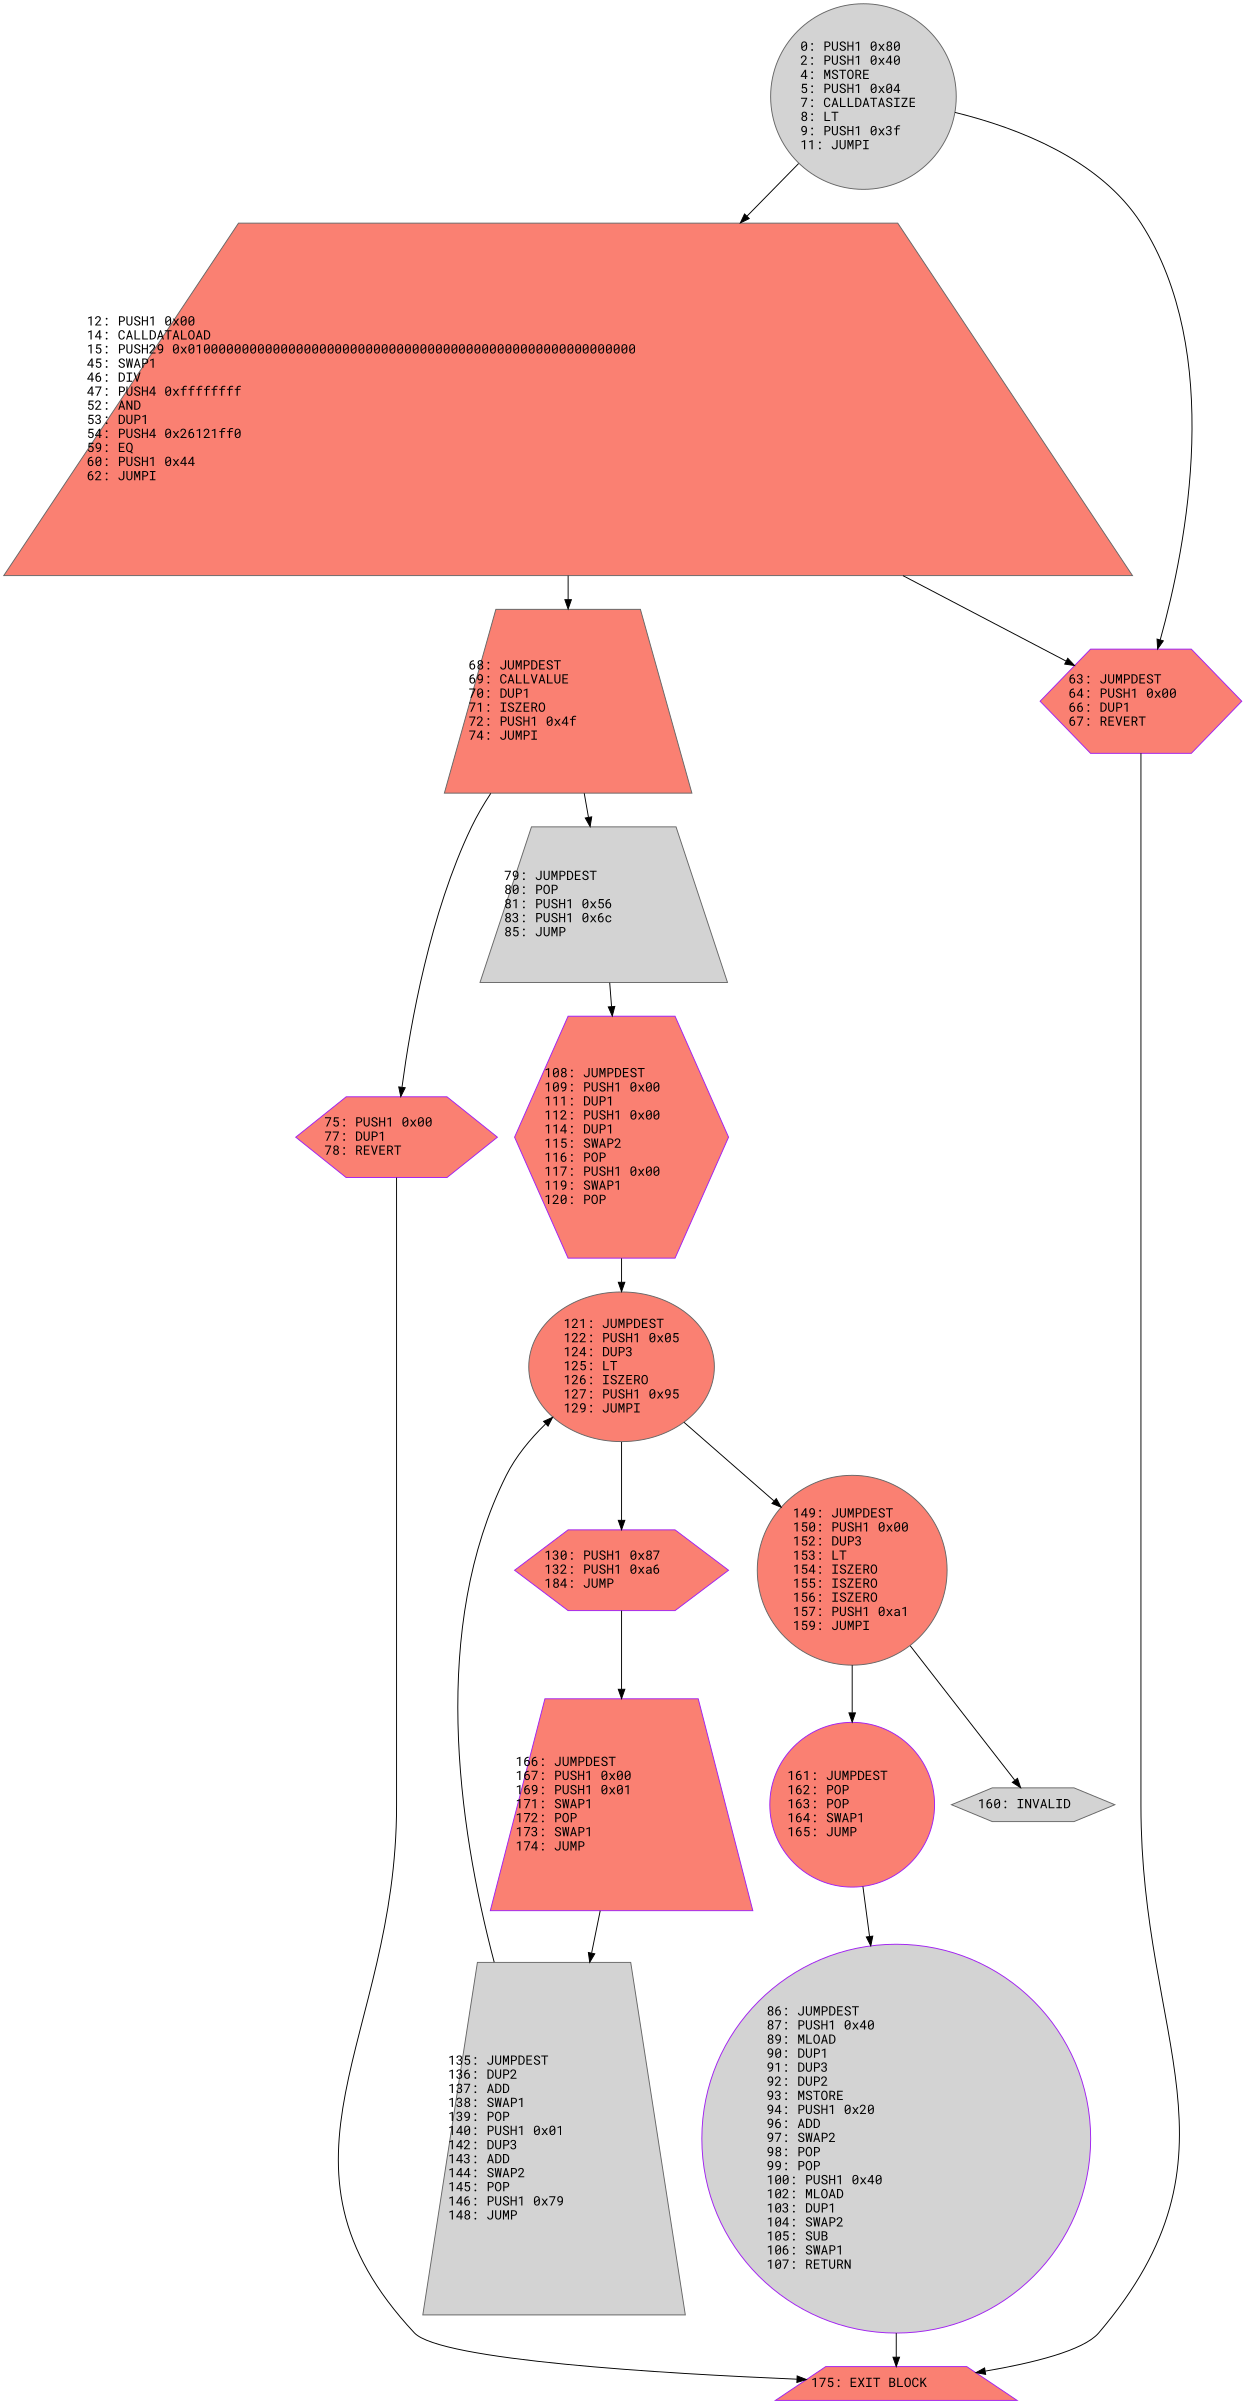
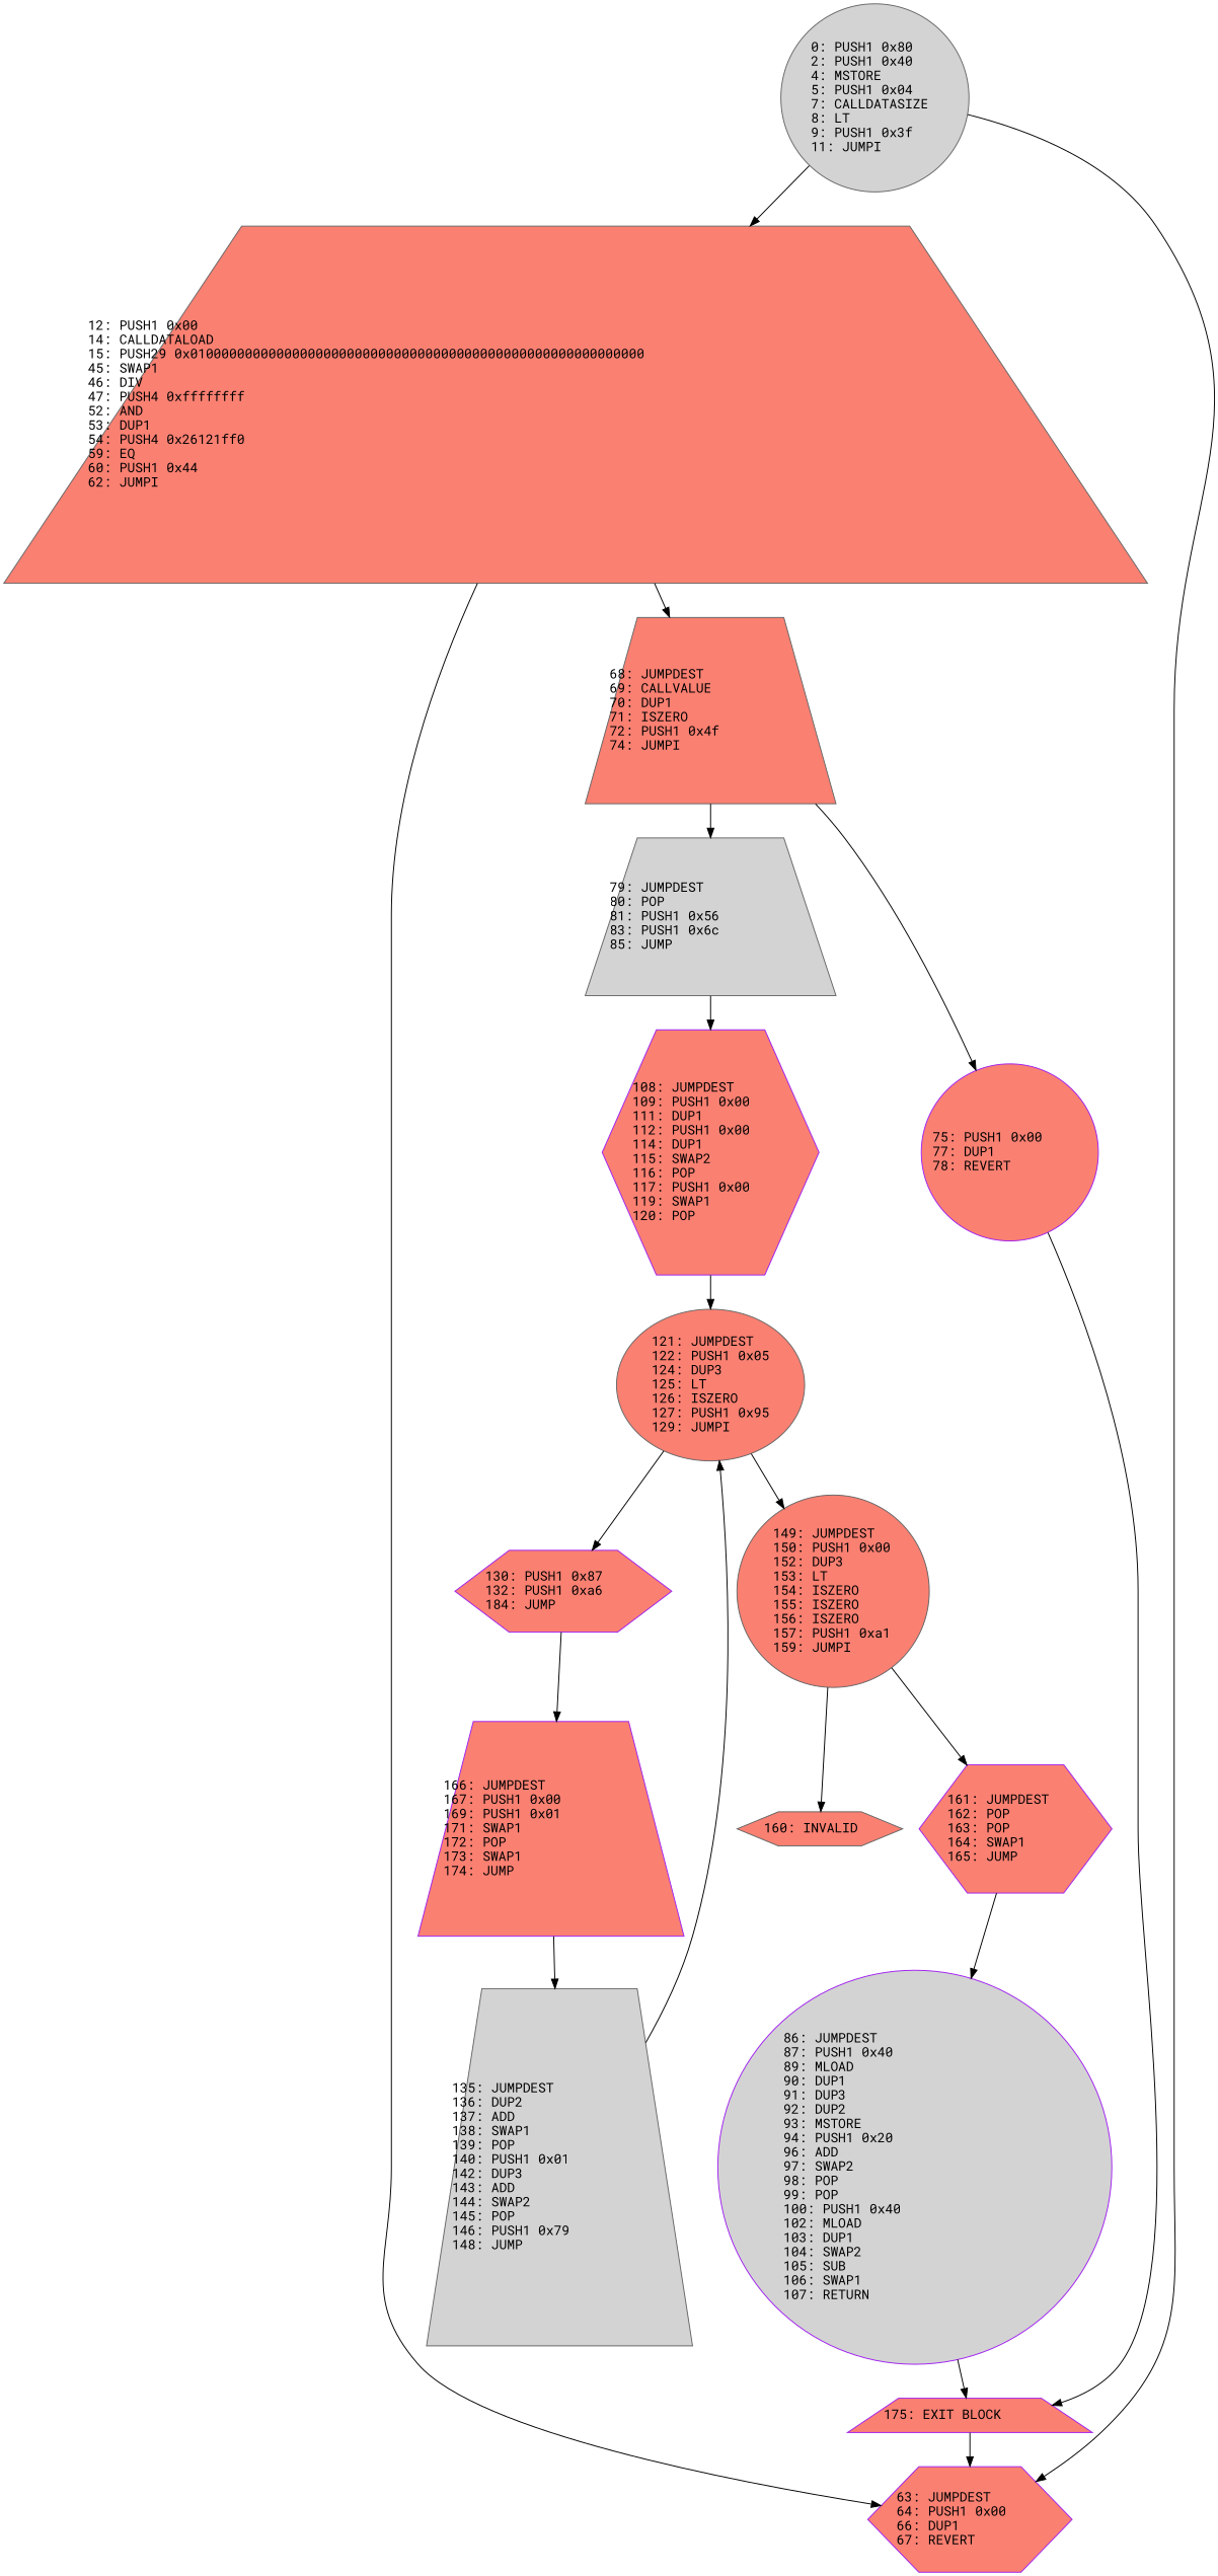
  digraph {
    fontname="Roboto Mono"
    rankdir=UD
    node [color=gray40 fillcolor=salmon fontcolor=black fontname="Roboto Mono" shape=trapezium style=filled]
    edge [fontname="Roboto Mono"]
    n1 [label="68: JUMPDEST\l69: CALLVALUE\l70: DUP1\l71: ISZERO\l72: PUSH1 0x4f\l74: JUMPI\l"]
    n2 [fillcolor=lightgrey label="79: JUMPDEST\l80: POP\l81: PUSH1 0x56\l83: PUSH1 0x6c\l85: JUMP\l"]
-   n3 [color=purple label="75: PUSH1 0x00\l77: DUP1\l78: REVERT\l" shape=hexagon]
+   n3 [color=purple label="75: PUSH1 0x00\l77: DUP1\l78: REVERT\l" shape=circle]
    n4 [color=purple label="108: JUMPDEST\l109: PUSH1 0x00\l111: DUP1\l112: PUSH1 0x00\l114: DUP1\l115: SWAP2\l116: POP\l117: PUSH1 0x00\l119: SWAP1\l120: POP\l" shape=hexagon]
    n5 [color=purple label="175: EXIT BLOCK\l"]
    n6 [label="121: JUMPDEST\l122: PUSH1 0x05\l124: DUP3\l125: LT\l126: ISZERO\l127: PUSH1 0x95\l129: JUMPI\l" shape=ellipse]
    n7 [color=purple label="130: PUSH1 0x87\l132: PUSH1 0xa6\l184: JUMP\l" shape=hexagon]
    n8 [label="149: JUMPDEST\l150: PUSH1 0x00\l152: DUP3\l153: LT\l154: ISZERO\l155: ISZERO\l156: ISZERO\l157: PUSH1 0xa1\l159: JUMPI\l" shape=circle]
    n9 [color=purple fillcolor=lightgrey label="86: JUMPDEST\l87: PUSH1 0x40\l89: MLOAD\l90: DUP1\l91: DUP3\l92: DUP2\l93: MSTORE\l94: PUSH1 0x20\l96: ADD\l97: SWAP2\l98: POP\l99: POP\l100: PUSH1 0x40\l102: MLOAD\l103: DUP1\l104: SWAP2\l105: SUB\l106: SWAP1\l107: RETURN\l" shape=circle]
    n10 [color=purple label="166: JUMPDEST\l167: PUSH1 0x00\l169: PUSH1 0x01\l171: SWAP1\l172: POP\l173: SWAP1\l174: JUMP\l"]
    n11 [fillcolor=lightgrey label="135: JUMPDEST\l136: DUP2\l137: ADD\l138: SWAP1\l139: POP\l140: PUSH1 0x01\l142: DUP3\l143: ADD\l144: SWAP2\l145: POP\l146: PUSH1 0x79\l148: JUMP\l"]
    n12 [fillcolor=lightgrey label="0: PUSH1 0x80\l2: PUSH1 0x40\l4: MSTORE\l5: PUSH1 0x04\l7: CALLDATASIZE\l8: LT\l9: PUSH1 0x3f\l11: JUMPI\l" shape=circle]
    n13 [label="12: PUSH1 0x00\l14: CALLDATALOAD\l15: PUSH29 0x0100000000000000000000000000000000000000000000000000000000\l45: SWAP1\l46: DIV\l47: PUSH4 0xffffffff\l52: AND\l53: DUP1\l54: PUSH4 0x26121ff0\l59: EQ\l60: PUSH1 0x44\l62: JUMPI\l"]
    n14 [color=purple label="63: JUMPDEST\l64: PUSH1 0x00\l66: DUP1\l67: REVERT\l" shape=hexagon]
-   n15 [color=purple label="161: JUMPDEST\l162: POP\l163: POP\l164: SWAP1\l165: JUMP\l" shape=circle]
-   n16 [fillcolor=lightgrey label="160: INVALID\l" shape=hexagon]
+   n15 [color=purple label="161: JUMPDEST\l162: POP\l163: POP\l164: SWAP1\l165: JUMP\l" shape=hexagon]
+   n16 [label="160: INVALID\l" shape=hexagon]
    n1 -> n2
    n1 -> n3
    n2 -> n4
    n3 -> n5
    n4 -> n6
    n6 -> n7
    n6 -> n8
    n7 -> n10
    n8 -> n15
    n8 -> n16
    n9 -> n5
    n10 -> n11
    n11 -> n6
    n12 -> n13
    n12 -> n14
    n13 -> n1
    n13 -> n14
-   n14 -> n5
+   n5 -> n14
    n15 -> n9
  }
